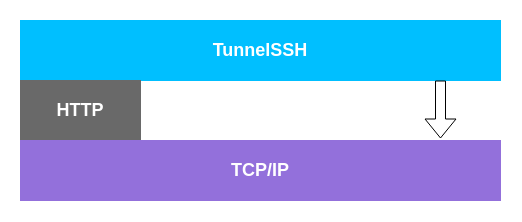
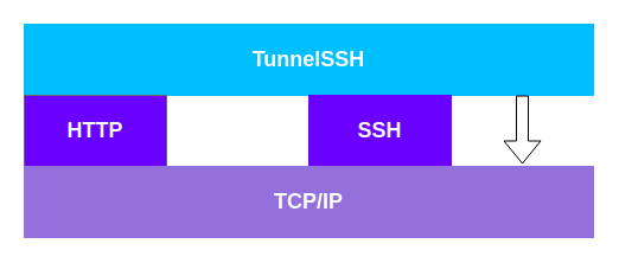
  <mxCell id="0" />
  <mxCell id="1" parent="0" />
  <mxCell id="2" value="&lt;h2&gt;TunnelSSH&lt;/h2&gt;" style="rounded=0;whiteSpace=wrap;html=1;fillColor=#00BFFF;strokeColor=#00BFFF;fontColor=#ffffff;" parent="1" vertex="1"><mxGeometry x="20" y="20" width="480" height="60" as="geometry" /></mxCell>
- <mxCell id="3" value="&lt;h2&gt;HTTP&lt;/h2&gt;" style="rounded=0;whiteSpace=wrap;html=1;fillColor=#696969;strokeColor=#696969;fontColor=#ffffff;" parent="1" vertex="1"><mxGeometry x="20" y="80" width="120" height="60" as="geometry" /></mxCell>
+ <mxCell id="3" value="&lt;h2&gt;HTTP&lt;/h2&gt;" style="rounded=0;whiteSpace=wrap;html=1;fillColor=#6a00ff;strokeColor=#696969;fontColor=#ffffff;" parent="1" vertex="1"><mxGeometry x="20" y="80" width="120" height="60" as="geometry" /></mxCell>
+ <mxCell id="4" value="&lt;h2&gt;SSH&lt;/h2&gt;" style="rounded=0;whiteSpace=wrap;html=1;fillColor=#6a00ff;strokeColor=#6a00ff;fontColor=#ffffff;" parent="1" vertex="1"><mxGeometry x="260" y="80" width="120" height="60" as="geometry" /></mxCell>
  <mxCell id="5" value="&lt;h2&gt;TCP/IP&lt;/h2&gt;" style="rounded=0;whiteSpace=wrap;html=1;fillColor=#9370DB;strokeColor=#9370DB;fontColor=#ffffff;" parent="1" vertex="1"><mxGeometry x="20" y="140" width="480" height="60" as="geometry" /></mxCell>
  <mxCell id="6" value="" style="shape=flexArrow;endArrow=classic;html=1;" edge="1" parent="1"><mxGeometry width="50" height="50" relative="1" as="geometry"><mxPoint x="440" y="80" as="sourcePoint" /><mxPoint x="440" y="138" as="targetPoint" /></mxGeometry></mxCell>
